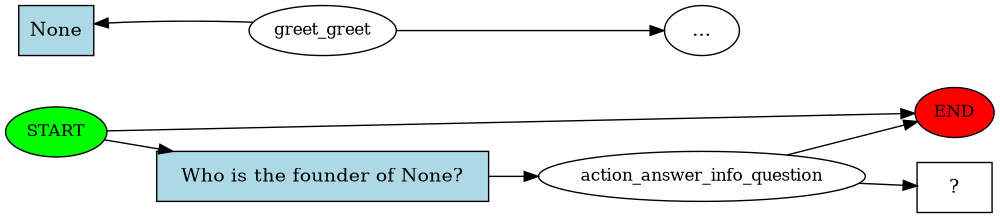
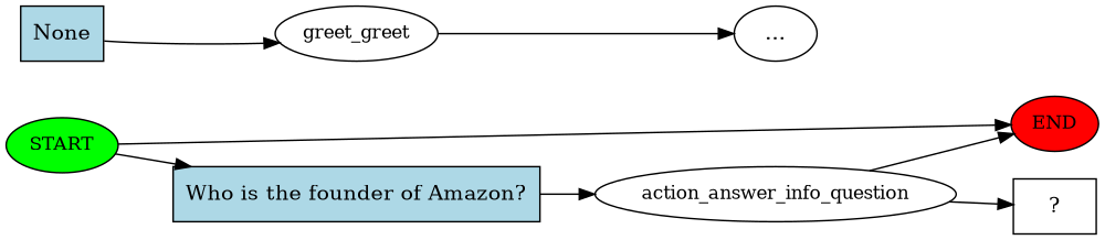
  digraph {
    rankdir=LR
    n1 [fillcolor=green fontsize=12 label=START style=filled]
    n2 [fillcolor=red fontsize=12 label=END style=filled]
-   n3 [fillcolor=lightblue label="Who is the founder of None?" shape=rect style=filled]
+   n3 [fillcolor=lightblue label="Who is the founder of Amazon?" shape=rect style=filled]
    n4 [fillcolor=lightblue label=None shape=rect style=filled]
    n5 [fontsize=12 label=greet_greet]
    n6 [fontsize=12 label=action_answer_info_question]
    n7 [label="..."]
    n8 [label="  ?  " shape=rect]
    n1 -> n2
    n1 -> n3
    n3 -> n6
-   n5 -> n4
+   n4 -> n5
    n5 -> n7
    n6 -> n2
    n6 -> n8
  }
